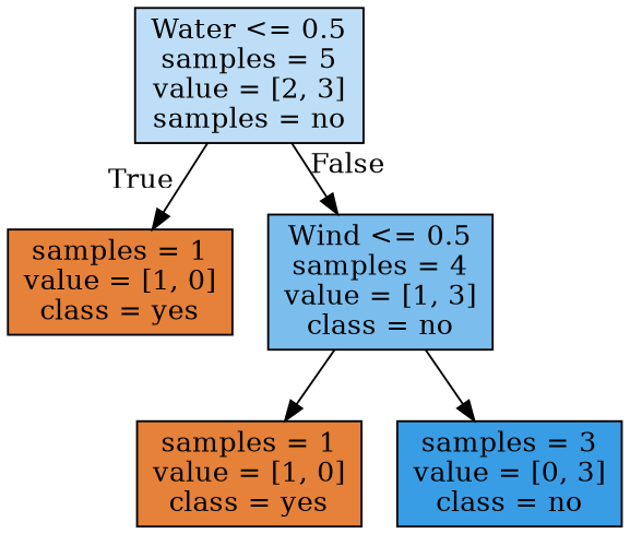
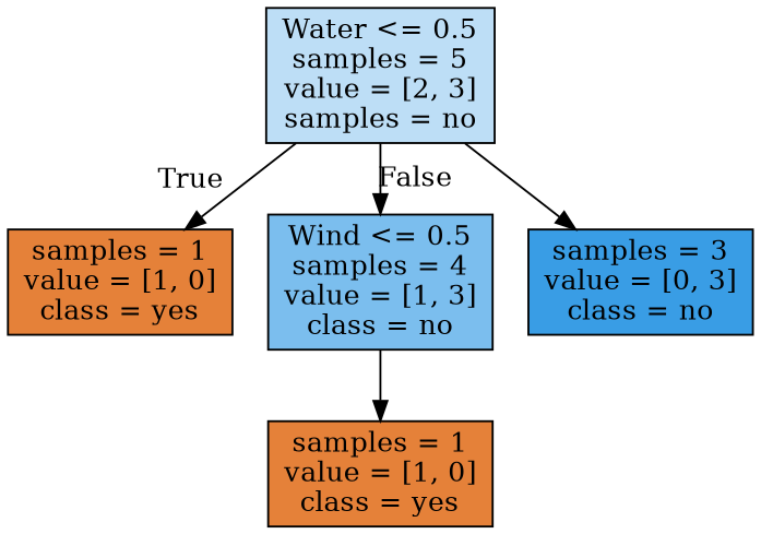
  digraph {
    node [color=black fillcolor="#e58139ff" shape=box style=filled]
    n1 [fillcolor="#399de555" label="Water <= 0.5\nsamples = 5\nvalue = [2, 3]\nsamples = no"]
    n2 [label="samples = 1\nvalue = [1, 0]\nclass = yes"]
    n3 [fillcolor="#399de5aa" label="Wind <= 0.5\nsamples = 4\nvalue = [1, 3]\nclass = no"]
    n4 [label="samples = 1\nvalue = [1, 0]\nclass = yes"]
    n5 [fillcolor="#399de5ff" label="samples = 3\nvalue = [0, 3]\nclass = no"]
    n1 -> n2 [headlabel=True labelangle=45 labeldistance=2.5]
    n1 -> n3 [headlabel=False labelangle=-45 labeldistance=2.5]
    n3 -> n4
-   n3 -> n5
+   n1 -> n5
  }
